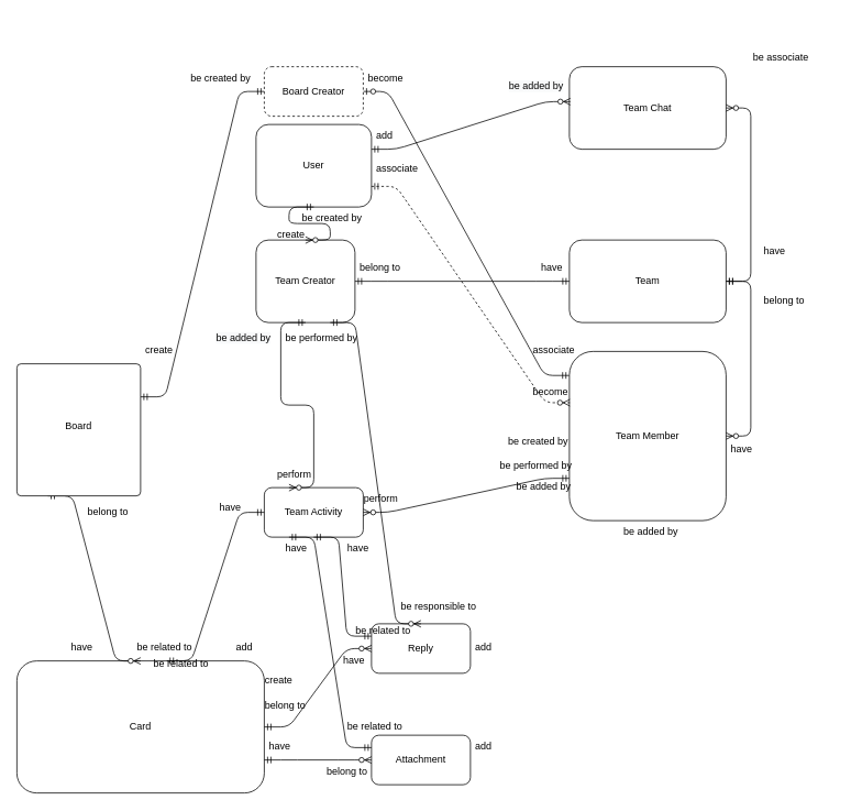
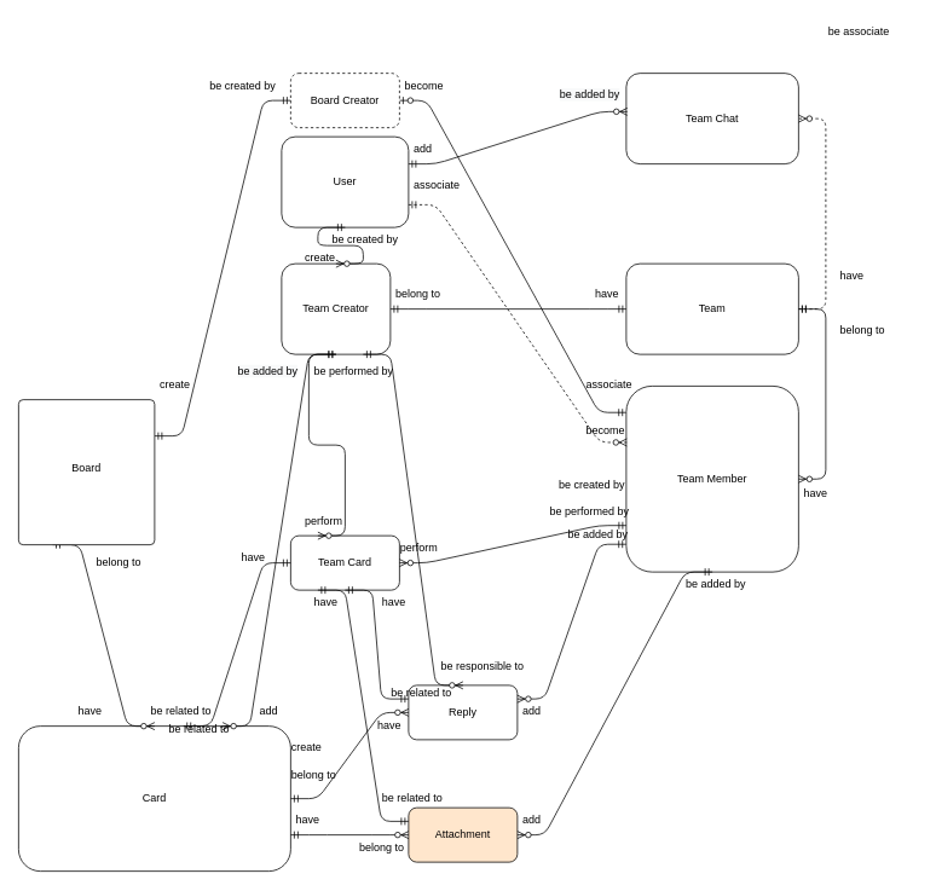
  <mxCell id="0" />
  <mxCell id="1" parent="0" />
  <mxCell id="2" value="Team" style="rounded=1;whiteSpace=wrap;html=1;" parent="1" vertex="1"><mxGeometry x="690" y="290" width="190" height="100" as="geometry" /></mxCell>
  <mxCell id="3" value="Reply" style="rounded=1;whiteSpace=wrap;html=1;" parent="1" vertex="1"><mxGeometry x="450" y="755" width="120" height="60" as="geometry" /></mxCell>
  <mxCell id="4" value="Card" style="rounded=1;whiteSpace=wrap;html=1;" parent="1" vertex="1"><mxGeometry x="20" y="800" width="300" height="160" as="geometry" /></mxCell>
  <mxCell id="5" value="Team Member" style="rounded=1;whiteSpace=wrap;html=1;" parent="1" vertex="1"><mxGeometry x="690" y="425" width="190" height="205" as="geometry" /></mxCell>
  <mxCell id="6" value="" style="edgeStyle=entityRelationEdgeStyle;fontSize=12;html=1;endArrow=ERzeroToMany;startArrow=ERmandOne;entryX=1;entryY=0.5;entryDx=0;entryDy=0;exitX=1;exitY=0.5;exitDx=0;exitDy=0;" parent="1" source="2" target="5" edge="1"><mxGeometry width="100" height="100" relative="1" as="geometry"><mxPoint x="530" y="390" as="sourcePoint" /><mxPoint x="190" y="680" as="targetPoint" /></mxGeometry></mxCell>
  <mxCell id="7" value="Team Creator" style="rounded=1;whiteSpace=wrap;html=1;" parent="1" vertex="1"><mxGeometry x="310" y="290" width="120" height="100" as="geometry" /></mxCell>
  <mxCell id="8" value="User" style="rounded=1;whiteSpace=wrap;html=1;" parent="1" vertex="1"><mxGeometry x="310" y="150" width="140" height="100" as="geometry" /></mxCell>
  <mxCell id="9" value="" style="edgeStyle=entityRelationEdgeStyle;fontSize=12;html=1;endArrow=ERzeroToMany;startArrow=ERmandOne;exitX=0.5;exitY=1;exitDx=0;exitDy=0;entryX=0.5;entryY=0;entryDx=0;entryDy=0;" parent="1" source="8" target="7" edge="1"><mxGeometry width="100" height="100" relative="1" as="geometry"><mxPoint x="240" y="540" as="sourcePoint" /><mxPoint x="340" y="440" as="targetPoint" /></mxGeometry></mxCell>
  <mxCell id="10" value="" style="edgeStyle=entityRelationEdgeStyle;fontSize=12;html=1;endArrow=ERzeroToOne;startArrow=ERmandOne;entryX=1;entryY=0.5;entryDx=0;entryDy=0;exitX=-0.001;exitY=0.142;exitDx=0;exitDy=0;exitPerimeter=0;" parent="1" source="5" target="13" edge="1"><mxGeometry width="100" height="100" relative="1" as="geometry"><mxPoint x="510" y="448" as="sourcePoint" /><mxPoint x="570" y="670" as="targetPoint" /></mxGeometry></mxCell>
  <mxCell id="11" value="" style="edgeStyle=entityRelationEdgeStyle;fontSize=12;html=1;endArrow=ERzeroToMany;startArrow=ERmandOne;exitX=0.25;exitY=1;exitDx=0;exitDy=0;entryX=0.5;entryY=0;entryDx=0;entryDy=0;" parent="1" source="15" target="4" edge="1"><mxGeometry width="100" height="100" relative="1" as="geometry"><mxPoint x="140" y="630" as="sourcePoint" /><mxPoint x="20" y="730" as="targetPoint" /></mxGeometry></mxCell>
  <mxCell id="12" value="" style="edgeStyle=entityRelationEdgeStyle;fontSize=12;html=1;endArrow=ERzeroToMany;startArrow=ERmandOne;exitX=1;exitY=0.5;exitDx=0;exitDy=0;entryX=0;entryY=0.5;entryDx=0;entryDy=0;" parent="1" source="4" target="3" edge="1"><mxGeometry width="100" height="100" relative="1" as="geometry"><mxPoint x="360" y="710" as="sourcePoint" /><mxPoint x="450" y="755" as="targetPoint" /></mxGeometry></mxCell>
  <mxCell id="13" value="Board Creator" style="rounded=1;whiteSpace=wrap;html=1;dashed=1;" parent="1" vertex="1"><mxGeometry x="320" y="80" width="120" height="60" as="geometry" /></mxCell>
  <mxCell id="14" value="" style="edgeStyle=entityRelationEdgeStyle;fontSize=12;html=1;endArrow=ERmandOne;startArrow=ERmandOne;exitX=1;exitY=0.25;exitDx=0;exitDy=0;entryX=0;entryY=0.5;entryDx=0;entryDy=0;" parent="1" source="15" target="13" edge="1"><mxGeometry width="100" height="100" relative="1" as="geometry"><mxPoint x="190" y="530" as="sourcePoint" /><mxPoint x="350" y="530" as="targetPoint" /></mxGeometry></mxCell>
  <mxCell id="15" value="" style="rounded=1;absoluteArcSize=1;html=1;arcSize=10;" parent="1" vertex="1"><mxGeometry x="20" y="440" width="150" height="160" as="geometry" /></mxCell>
  <mxCell id="16" value="Board" style="html=1;shape=mxgraph.er.anchor;whiteSpace=wrap;" parent="15" vertex="1"><mxGeometry y="-10" width="150" height="170" as="geometry" /></mxCell>
+ <mxCell id="17" value="" style="edgeStyle=entityRelationEdgeStyle;fontSize=12;html=1;endArrow=ERzeroToMany;startArrow=ERmandOne;entryX=1;entryY=0.25;entryDx=0;entryDy=0;exitX=-0.001;exitY=0.851;exitDx=0;exitDy=0;exitPerimeter=0;" parent="1" source="5" target="3" edge="1"><mxGeometry width="100" height="100" relative="1" as="geometry"><mxPoint x="610" y="610" as="sourcePoint" /><mxPoint x="390" y="430" as="targetPoint" /></mxGeometry></mxCell>
  <mxCell id="18" value="" style="edgeStyle=entityRelationEdgeStyle;fontSize=12;html=1;endArrow=ERzeroToMany;startArrow=ERmandOne;exitX=1;exitY=0.75;exitDx=0;exitDy=0;entryX=0.003;entryY=0.303;entryDx=0;entryDy=0;entryPerimeter=0;dashed=1;" parent="1" source="8" target="5" edge="1"><mxGeometry width="100" height="100" relative="1" as="geometry"><mxPoint x="290" y="530" as="sourcePoint" /><mxPoint x="647" y="490" as="targetPoint" /></mxGeometry></mxCell>
  <mxCell id="19" value="" style="edgeStyle=entityRelationEdgeStyle;fontSize=12;html=1;endArrow=ERmandOne;startArrow=ERmandOne;exitX=1;exitY=0.5;exitDx=0;exitDy=0;" parent="1" source="7" target="2" edge="1"><mxGeometry width="100" height="100" relative="1" as="geometry"><mxPoint x="290" y="530" as="sourcePoint" /><mxPoint x="540" y="420" as="targetPoint" /></mxGeometry></mxCell>
- <mxCell id="20" value="Attachment" style="rounded=1;whiteSpace=wrap;html=1;" parent="1" vertex="1"><mxGeometry x="450" y="890" width="120" height="60" as="geometry" /></mxCell>
- <mxCell id="21" value="Team Activity" style="rounded=1;whiteSpace=wrap;html=1;" parent="1" vertex="1"><mxGeometry x="320" y="590" width="120" height="60" as="geometry" /></mxCell>
+ <mxCell id="20" value="Attachment" style="rounded=1;whiteSpace=wrap;html=1;fillColor=#ffe6cc;" parent="1" vertex="1"><mxGeometry x="450" y="890" width="120" height="60" as="geometry" /></mxCell>
+ <mxCell id="21" value="Team Card" style="rounded=1;whiteSpace=wrap;html=1;" parent="1" vertex="1"><mxGeometry x="320" y="590" width="120" height="60" as="geometry" /></mxCell>
  <mxCell id="22" value="" style="edgeStyle=entityRelationEdgeStyle;fontSize=12;html=1;endArrow=ERzeroToMany;startArrow=ERmandOne;exitX=1;exitY=0.75;exitDx=0;exitDy=0;entryX=0;entryY=0.5;entryDx=0;entryDy=0;" parent="1" source="4" target="20" edge="1"><mxGeometry width="100" height="100" relative="1" as="geometry"><mxPoint x="290" y="830" as="sourcePoint" /><mxPoint x="390" y="730" as="targetPoint" /></mxGeometry></mxCell>
+ <mxCell id="23" value="" style="edgeStyle=entityRelationEdgeStyle;fontSize=12;html=1;endArrow=ERzeroToMany;startArrow=ERmandOne;exitX=0.5;exitY=1;exitDx=0;exitDy=0;entryX=1;entryY=0.5;entryDx=0;entryDy=0;" parent="1" source="5" target="20" edge="1"><mxGeometry width="100" height="100" relative="1" as="geometry"><mxPoint x="290" y="720" as="sourcePoint" /><mxPoint x="390" y="620" as="targetPoint" /></mxGeometry></mxCell>
  <mxCell id="24" value="" style="edgeStyle=entityRelationEdgeStyle;fontSize=12;html=1;endArrow=ERzeroToMany;startArrow=ERmandOne;exitX=0;exitY=0.75;exitDx=0;exitDy=0;" parent="1" source="5" target="21" edge="1"><mxGeometry width="100" height="100" relative="1" as="geometry"><mxPoint x="470" y="510" as="sourcePoint" /><mxPoint x="450" y="620" as="targetPoint" /></mxGeometry></mxCell>
+ <mxCell id="25" value="" style="edgeStyle=entityRelationEdgeStyle;fontSize=12;html=1;endArrow=ERzeroToMany;startArrow=ERmandOne;entryX=0.75;entryY=0;entryDx=0;entryDy=0;exitX=0.5;exitY=1;exitDx=0;exitDy=0;" parent="1" source="7" target="4" edge="1"><mxGeometry width="100" height="100" relative="1" as="geometry"><mxPoint x="450" y="345" as="sourcePoint" /><mxPoint x="650" y="470" as="targetPoint" /></mxGeometry></mxCell>
  <mxCell id="26" value="" style="edgeStyle=entityRelationEdgeStyle;fontSize=12;html=1;endArrow=ERzeroToMany;startArrow=ERmandOne;entryX=0.5;entryY=0;entryDx=0;entryDy=0;exitX=0.75;exitY=1;exitDx=0;exitDy=0;" parent="1" source="7" target="3" edge="1"><mxGeometry width="100" height="100" relative="1" as="geometry"><mxPoint x="390" y="360" as="sourcePoint" /><mxPoint x="255" y="810" as="targetPoint" /></mxGeometry></mxCell>
  <mxCell id="27" value="" style="edgeStyle=entityRelationEdgeStyle;fontSize=12;html=1;endArrow=ERzeroToMany;startArrow=ERmandOne;exitX=0.5;exitY=1;exitDx=0;exitDy=0;entryX=0.25;entryY=0;entryDx=0;entryDy=0;" parent="1" source="7" target="21" edge="1"><mxGeometry width="100" height="100" relative="1" as="geometry"><mxPoint x="590" y="584.73" as="sourcePoint" /><mxPoint x="450" y="630" as="targetPoint" /></mxGeometry></mxCell>
  <mxCell id="28" value="" style="edgeStyle=entityRelationEdgeStyle;fontSize=12;html=1;endArrow=ERmandOne;startArrow=ERmandOne;exitX=0.606;exitY=-0.001;exitDx=0;exitDy=0;exitPerimeter=0;entryX=0;entryY=0.5;entryDx=0;entryDy=0;" parent="1" source="4" target="21" edge="1"><mxGeometry width="100" height="100" relative="1" as="geometry"><mxPoint x="290" y="720" as="sourcePoint" /><mxPoint x="390" y="620" as="targetPoint" /></mxGeometry></mxCell>
  <mxCell id="29" value="" style="edgeStyle=entityRelationEdgeStyle;fontSize=12;html=1;endArrow=ERmandOne;startArrow=ERmandOne;exitX=0;exitY=0.25;exitDx=0;exitDy=0;entryX=0.5;entryY=1;entryDx=0;entryDy=0;" parent="1" source="3" target="21" edge="1"><mxGeometry width="100" height="100" relative="1" as="geometry"><mxPoint x="270" y="829.84" as="sourcePoint" /><mxPoint x="388.2" y="650" as="targetPoint" /></mxGeometry></mxCell>
  <mxCell id="30" value="" style="edgeStyle=entityRelationEdgeStyle;fontSize=12;html=1;endArrow=ERmandOne;startArrow=ERmandOne;exitX=0;exitY=0.25;exitDx=0;exitDy=0;entryX=0.25;entryY=1;entryDx=0;entryDy=0;" parent="1" source="20" target="21" edge="1"><mxGeometry width="100" height="100" relative="1" as="geometry"><mxPoint x="221.8" y="819.84" as="sourcePoint" /><mxPoint x="340" y="640" as="targetPoint" /></mxGeometry></mxCell>
  <mxCell id="31" value="create" style="text;strokeColor=none;fillColor=none;spacingLeft=4;spacingRight=4;overflow=hidden;rotatable=0;points=[[0,0.5],[1,0.5]];portConstraint=eastwest;fontSize=12;" parent="1" vertex="1"><mxGeometry x="330" y="270" width="50" height="30" as="geometry" /></mxCell>
  <mxCell id="32" value="be created by" style="text;strokeColor=none;fillColor=none;spacingLeft=4;spacingRight=4;overflow=hidden;rotatable=0;points=[[0,0.5],[1,0.5]];portConstraint=eastwest;fontSize=12;" parent="1" vertex="1"><mxGeometry x="360" y="250" width="90" height="30" as="geometry" /></mxCell>
  <mxCell id="33" value="have" style="text;strokeColor=none;fillColor=none;spacingLeft=4;spacingRight=4;overflow=hidden;rotatable=0;points=[[0,0.5],[1,0.5]];portConstraint=eastwest;fontSize=12;" parent="1" vertex="1"><mxGeometry x="650" y="310" width="90" height="30" as="geometry" /></mxCell>
  <mxCell id="34" value="belong to" style="text;strokeColor=none;fillColor=none;spacingLeft=4;spacingRight=4;overflow=hidden;rotatable=0;points=[[0,0.5],[1,0.5]];portConstraint=eastwest;fontSize=12;" parent="1" vertex="1"><mxGeometry x="430" y="310" width="90" height="30" as="geometry" /></mxCell>
  <mxCell id="35" value="be added by" style="text;strokeColor=none;fillColor=none;spacingLeft=4;spacingRight=4;overflow=hidden;rotatable=0;points=[[0,0.5],[1,0.5]];portConstraint=eastwest;fontSize=12;" parent="1" vertex="1"><mxGeometry x="750" y="630" width="90" height="30" as="geometry" /></mxCell>
  <mxCell id="36" value="belong to" style="text;strokeColor=none;fillColor=none;spacingLeft=4;spacingRight=4;overflow=hidden;rotatable=0;points=[[0,0.5],[1,0.5]];portConstraint=eastwest;fontSize=12;" parent="1" vertex="1"><mxGeometry x="920" y="350" width="90" height="30" as="geometry" /></mxCell>
  <mxCell id="37" value="add" style="text;strokeColor=none;fillColor=none;spacingLeft=4;spacingRight=4;overflow=hidden;rotatable=0;points=[[0,0.5],[1,0.5]];portConstraint=eastwest;fontSize=12;" parent="1" vertex="1"><mxGeometry x="570" y="890" width="90" height="30" as="geometry" /></mxCell>
  <mxCell id="38" value="have" style="text;strokeColor=none;fillColor=none;spacingLeft=4;spacingRight=4;overflow=hidden;rotatable=0;points=[[0,0.5],[1,0.5]];portConstraint=eastwest;fontSize=12;" parent="1" vertex="1"><mxGeometry x="880" y="530" width="90" height="30" as="geometry" /></mxCell>
  <mxCell id="39" value="have" style="text;strokeColor=none;fillColor=none;spacingLeft=4;spacingRight=4;overflow=hidden;rotatable=0;points=[[0,0.5],[1,0.5]];portConstraint=eastwest;fontSize=12;" parent="1" vertex="1"><mxGeometry x="320" y="890" width="90" height="30" as="geometry" /></mxCell>
  <mxCell id="40" value="belong to" style="text;strokeColor=none;fillColor=none;spacingLeft=4;spacingRight=4;overflow=hidden;rotatable=0;points=[[0,0.5],[1,0.5]];portConstraint=eastwest;fontSize=12;" parent="1" vertex="1"><mxGeometry x="390" y="920" width="90" height="30" as="geometry" /></mxCell>
  <mxCell id="41" value="become" style="text;strokeColor=none;fillColor=none;spacingLeft=4;spacingRight=4;overflow=hidden;rotatable=0;points=[[0,0.5],[1,0.5]];portConstraint=eastwest;fontSize=12;" parent="1" vertex="1"><mxGeometry x="640" y="460" width="130" height="50" as="geometry" /></mxCell>
  <mxCell id="42" value="associate" style="text;strokeColor=none;fillColor=none;spacingLeft=4;spacingRight=4;overflow=hidden;rotatable=0;points=[[0,0.5],[1,0.5]];portConstraint=eastwest;fontSize=12;" parent="1" vertex="1"><mxGeometry x="450" y="190" width="130" height="50" as="geometry" /></mxCell>
  <mxCell id="43" value="be responsible to" style="text;strokeColor=none;fillColor=none;spacingLeft=4;spacingRight=4;overflow=hidden;rotatable=0;points=[[0,0.5],[1,0.5]];portConstraint=eastwest;fontSize=12;" parent="1" vertex="1"><mxGeometry x="480" y="720" width="110" height="30" as="geometry" /></mxCell>
  <mxCell id="44" value="perform" style="text;strokeColor=none;fillColor=none;spacingLeft=4;spacingRight=4;overflow=hidden;rotatable=0;points=[[0,0.5],[1,0.5]];portConstraint=eastwest;fontSize=12;" parent="1" vertex="1"><mxGeometry x="330" y="560" width="90" height="30" as="geometry" /></mxCell>
  <mxCell id="45" value="be performed by" style="text;strokeColor=none;fillColor=none;spacingLeft=4;spacingRight=4;overflow=hidden;rotatable=0;points=[[0,0.5],[1,0.5]];portConstraint=eastwest;fontSize=12;" parent="1" vertex="1"><mxGeometry x="340" y="395" width="100" height="30" as="geometry" /></mxCell>
  <mxCell id="46" value="add" style="text;strokeColor=none;fillColor=none;spacingLeft=4;spacingRight=4;overflow=hidden;rotatable=0;points=[[0,0.5],[1,0.5]];portConstraint=eastwest;fontSize=12;" parent="1" vertex="1"><mxGeometry x="280" y="770" width="100" height="30" as="geometry" /></mxCell>
  <mxCell id="47" value="&lt;span style=&quot;color: rgb(0 , 0 , 0) ; font-family: &amp;#34;helvetica&amp;#34; ; font-size: 12px ; font-style: normal ; font-weight: 400 ; letter-spacing: normal ; text-align: left ; text-indent: 0px ; text-transform: none ; word-spacing: 0px ; background-color: rgb(248 , 249 , 250) ; display: inline ; float: none&quot;&gt;be added by&lt;/span&gt;" style="text;whiteSpace=wrap;html=1;" parent="1" vertex="1"><mxGeometry x="260" y="395" width="110" height="30" as="geometry" /></mxCell>
  <mxCell id="48" value="be related to" style="text;strokeColor=none;fillColor=none;spacingLeft=4;spacingRight=4;overflow=hidden;rotatable=0;points=[[0,0.5],[1,0.5]];portConstraint=eastwest;fontSize=12;" parent="1" vertex="1"><mxGeometry x="160" y="770" width="100" height="30" as="geometry" /></mxCell>
  <mxCell id="49" value="have" style="text;strokeColor=none;fillColor=none;spacingLeft=4;spacingRight=4;overflow=hidden;rotatable=0;points=[[0,0.5],[1,0.5]];portConstraint=eastwest;fontSize=12;" parent="1" vertex="1"><mxGeometry x="260" y="600" width="90" height="30" as="geometry" /></mxCell>
  <mxCell id="50" value="have" style="text;strokeColor=none;fillColor=none;spacingLeft=4;spacingRight=4;overflow=hidden;rotatable=0;points=[[0,0.5],[1,0.5]];portConstraint=eastwest;fontSize=12;" parent="1" vertex="1"><mxGeometry y="770" width="100" height="30" as="geometry" x="80" /></mxCell>
  <mxCell id="51" value="belong to" style="text;strokeColor=none;fillColor=none;spacingLeft=4;spacingRight=4;overflow=hidden;rotatable=0;points=[[0,0.5],[1,0.5]];portConstraint=eastwest;fontSize=12;" parent="1" vertex="1"><mxGeometry x="100" y="605" width="100" height="30" as="geometry" /></mxCell>
  <mxCell id="52" value="have" style="text;strokeColor=none;fillColor=none;spacingLeft=4;spacingRight=4;overflow=hidden;rotatable=0;points=[[0,0.5],[1,0.5]];portConstraint=eastwest;fontSize=12;" parent="1" vertex="1"><mxGeometry x="410" y="785" width="100" height="30" as="geometry" /></mxCell>
  <mxCell id="53" value="belong to" style="text;strokeColor=none;fillColor=none;spacingLeft=4;spacingRight=4;overflow=hidden;rotatable=0;points=[[0,0.5],[1,0.5]];portConstraint=eastwest;fontSize=12;" parent="1" vertex="1"><mxGeometry x="315" y="840" width="100" height="30" as="geometry" /></mxCell>
  <mxCell id="54" value="create" style="text;strokeColor=none;fillColor=none;spacingLeft=4;spacingRight=4;overflow=hidden;rotatable=0;points=[[0,0.5],[1,0.5]];portConstraint=eastwest;fontSize=12;" parent="1" vertex="1"><mxGeometry x="315" y="810" width="100" height="30" as="geometry" /></mxCell>
  <mxCell id="55" value="be created by" style="text;strokeColor=none;fillColor=none;spacingLeft=4;spacingRight=4;overflow=hidden;rotatable=0;points=[[0,0.5],[1,0.5]];portConstraint=eastwest;fontSize=12;" parent="1" vertex="1"><mxGeometry x="610" y="520" width="100" height="30" as="geometry" /></mxCell>
  <mxCell id="56" value="be related to" style="text;strokeColor=none;fillColor=none;spacingLeft=4;spacingRight=4;overflow=hidden;rotatable=0;points=[[0,0.5],[1,0.5]];portConstraint=eastwest;fontSize=12;" parent="1" vertex="1"><mxGeometry x="415" y="865" width="100" height="30" as="geometry" /></mxCell>
  <mxCell id="57" value="be related to" style="text;strokeColor=none;fillColor=none;spacingLeft=4;spacingRight=4;overflow=hidden;rotatable=0;points=[[0,0.5],[1,0.5]];portConstraint=eastwest;fontSize=12;" parent="1" vertex="1"><mxGeometry x="180" y="790" width="100" height="30" as="geometry" /></mxCell>
  <mxCell id="58" value="be related to" style="text;strokeColor=none;fillColor=none;spacingLeft=4;spacingRight=4;overflow=hidden;rotatable=0;points=[[0,0.5],[1,0.5]];portConstraint=eastwest;fontSize=12;" parent="1" vertex="1"><mxGeometry x="425" y="750" width="100" height="30" as="geometry" /></mxCell>
  <mxCell id="59" value="have" style="text;strokeColor=none;fillColor=none;spacingLeft=4;spacingRight=4;overflow=hidden;rotatable=0;points=[[0,0.5],[1,0.5]];portConstraint=eastwest;fontSize=12;" parent="1" vertex="1"><mxGeometry x="340" y="650" width="100" height="30" as="geometry" /></mxCell>
  <mxCell id="60" value="have" style="text;strokeColor=none;fillColor=none;spacingLeft=4;spacingRight=4;overflow=hidden;rotatable=0;points=[[0,0.5],[1,0.5]];portConstraint=eastwest;fontSize=12;" parent="1" vertex="1"><mxGeometry x="415" y="650" width="100" height="30" as="geometry" /></mxCell>
  <mxCell id="61" value="perform" style="text;strokeColor=none;fillColor=none;spacingLeft=4;spacingRight=4;overflow=hidden;rotatable=0;points=[[0,0.5],[1,0.5]];portConstraint=eastwest;fontSize=12;" parent="1" vertex="1"><mxGeometry x="435" y="590" width="90" height="30" as="geometry" /></mxCell>
  <mxCell id="62" value="be performed by" style="text;strokeColor=none;fillColor=none;spacingLeft=4;spacingRight=4;overflow=hidden;rotatable=0;points=[[0,0.5],[1,0.5]];portConstraint=eastwest;fontSize=12;" parent="1" vertex="1"><mxGeometry x="600" y="550" width="100" height="30" as="geometry" /></mxCell>
  <mxCell id="63" value="add" style="text;strokeColor=none;fillColor=none;spacingLeft=4;spacingRight=4;overflow=hidden;rotatable=0;points=[[0,0.5],[1,0.5]];portConstraint=eastwest;fontSize=12;" parent="1" vertex="1"><mxGeometry x="570" y="770" width="100" height="30" as="geometry" /></mxCell>
  <mxCell id="64" value="be added by" style="text;strokeColor=none;fillColor=none;spacingLeft=4;spacingRight=4;overflow=hidden;rotatable=0;points=[[0,0.5],[1,0.5]];portConstraint=eastwest;fontSize=12;" parent="1" vertex="1"><mxGeometry x="620" y="575" width="100" height="30" as="geometry" /></mxCell>
  <mxCell id="65" value="become" style="text;strokeColor=none;fillColor=none;spacingLeft=4;spacingRight=4;overflow=hidden;rotatable=0;points=[[0,0.5],[1,0.5]];portConstraint=eastwest;fontSize=12;" parent="1" vertex="1"><mxGeometry x="440" y="80" width="130" height="50" as="geometry" /></mxCell>
  <mxCell id="66" value="associate" style="text;strokeColor=none;fillColor=none;spacingLeft=4;spacingRight=4;overflow=hidden;rotatable=0;points=[[0,0.5],[1,0.5]];portConstraint=eastwest;fontSize=12;" parent="1" vertex="1"><mxGeometry x="640" y="410" width="130" height="50" as="geometry" /></mxCell>
  <mxCell id="67" value="create" style="text;strokeColor=none;fillColor=none;spacingLeft=4;spacingRight=4;overflow=hidden;rotatable=0;points=[[0,0.5],[1,0.5]];portConstraint=eastwest;fontSize=12;" parent="1" vertex="1"><mxGeometry x="170" y="410" width="50" height="30" as="geometry" /></mxCell>
  <mxCell id="68" value="be created by" style="text;strokeColor=none;fillColor=none;spacingLeft=4;spacingRight=4;overflow=hidden;rotatable=0;points=[[0,0.5],[1,0.5]];portConstraint=eastwest;fontSize=12;" parent="1" vertex="1"><mxGeometry x="225" y="80" width="90" height="30" as="geometry" /></mxCell>
  <mxCell id="69" value="Team Chat" style="rounded=1;whiteSpace=wrap;html=1;" vertex="1" parent="1"><mxGeometry x="690" y="80" width="190" height="100" as="geometry" /></mxCell>
  <mxCell id="70" value="" style="edgeStyle=entityRelationEdgeStyle;fontSize=12;html=1;endArrow=ERzeroToMany;startArrow=ERmandOne;entryX=0.006;entryY=0.423;entryDx=0;entryDy=0;entryPerimeter=0;" edge="1" parent="1" target="69"><mxGeometry width="100" height="100" relative="1" as="geometry"><mxPoint x="450" y="180" as="sourcePoint" /><mxPoint x="450" y="367.5" as="targetPoint" /></mxGeometry></mxCell>
- <mxCell id="71" value="" style="edgeStyle=entityRelationEdgeStyle;fontSize=12;html=1;endArrow=ERzeroToMany;startArrow=ERmandOne;" edge="1" parent="1" source="2" target="69"><mxGeometry width="100" height="100" relative="1" as="geometry"><mxPoint x="950" y="207.5" as="sourcePoint" /><mxPoint x="950" y="395" as="targetPoint" /></mxGeometry></mxCell>
- <mxCell id="72" value="be associate" style="text;strokeColor=none;fillColor=none;spacingLeft=4;spacingRight=4;overflow=hidden;rotatable=0;points=[[0,0.5],[1,0.5]];portConstraint=eastwest;fontSize=12;" vertex="1" parent="1"><mxGeometry x="907" y="55" width="90" height="30" as="geometry" /></mxCell>
+ <mxCell id="71" value="" style="edgeStyle=entityRelationEdgeStyle;fontSize=12;html=1;endArrow=ERzeroToMany;startArrow=ERmandOne;dashed=1;" edge="1" parent="1" source="2" target="69"><mxGeometry width="100" height="100" relative="1" as="geometry"><mxPoint x="950" y="207.5" as="sourcePoint" /><mxPoint x="950" y="395" as="targetPoint" /></mxGeometry></mxCell>
+ <mxCell id="72" value="be associate" style="text;strokeColor=none;fillColor=none;spacingLeft=4;spacingRight=4;overflow=hidden;rotatable=0;points=[[0,0.5],[1,0.5]];portConstraint=eastwest;fontSize=12;" vertex="1" parent="1"><mxGeometry x="907" y="20" width="90" height="30" as="geometry" /></mxCell>
  <mxCell id="73" value="have" style="text;strokeColor=none;fillColor=none;spacingLeft=4;spacingRight=4;overflow=hidden;rotatable=0;points=[[0,0.5],[1,0.5]];portConstraint=eastwest;fontSize=12;" vertex="1" parent="1"><mxGeometry x="920" y="290" width="90" height="30" as="geometry" /></mxCell>
  <mxCell id="74" value="&lt;span style=&quot;color: rgb(0 , 0 , 0) ; font-family: &amp;#34;helvetica&amp;#34; ; font-size: 12px ; font-style: normal ; font-weight: 400 ; letter-spacing: normal ; text-align: left ; text-indent: 0px ; text-transform: none ; word-spacing: 0px ; background-color: rgb(248 , 249 , 250) ; display: inline ; float: none&quot;&gt;be added by&lt;/span&gt;" style="text;whiteSpace=wrap;html=1;" vertex="1" parent="1"><mxGeometry x="615" y="90" width="110" height="30" as="geometry" /></mxCell>
  <mxCell id="75" value="add" style="text;strokeColor=none;fillColor=none;spacingLeft=4;spacingRight=4;overflow=hidden;rotatable=0;points=[[0,0.5],[1,0.5]];portConstraint=eastwest;fontSize=12;" vertex="1" parent="1"><mxGeometry x="450" y="150" width="100" height="30" as="geometry" /></mxCell>
